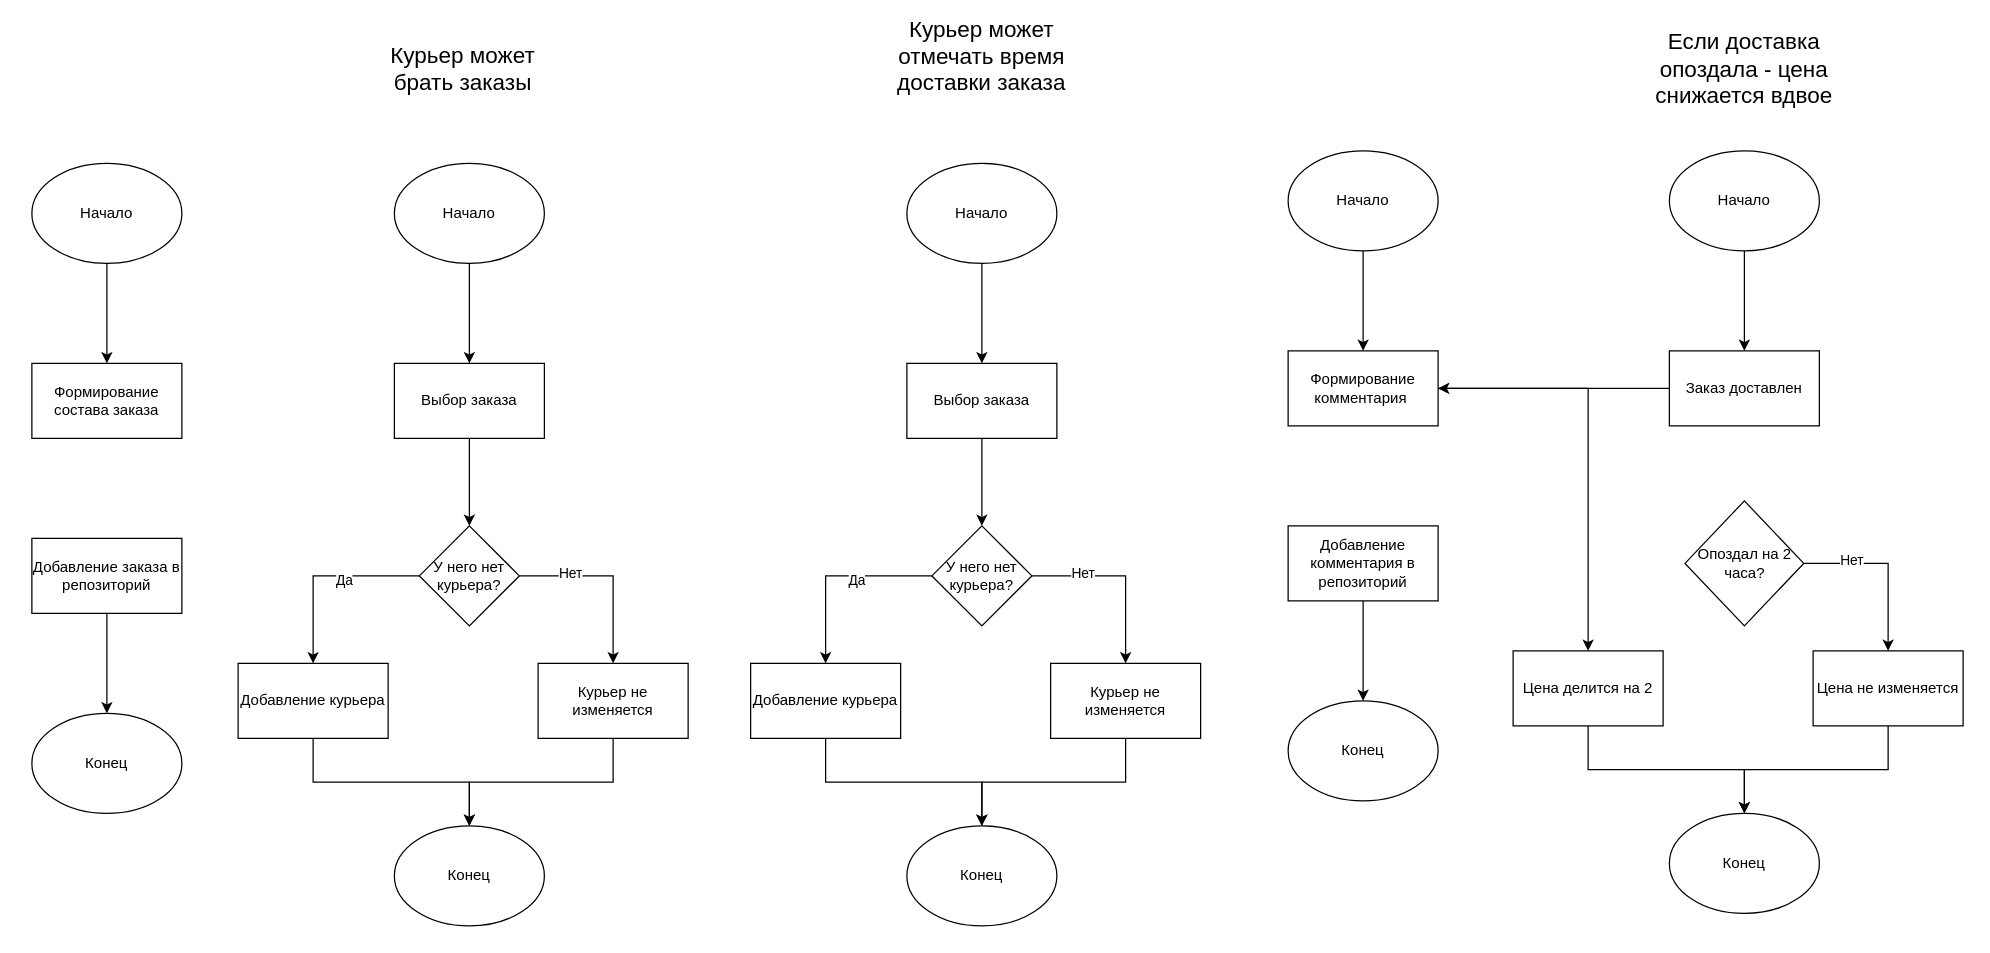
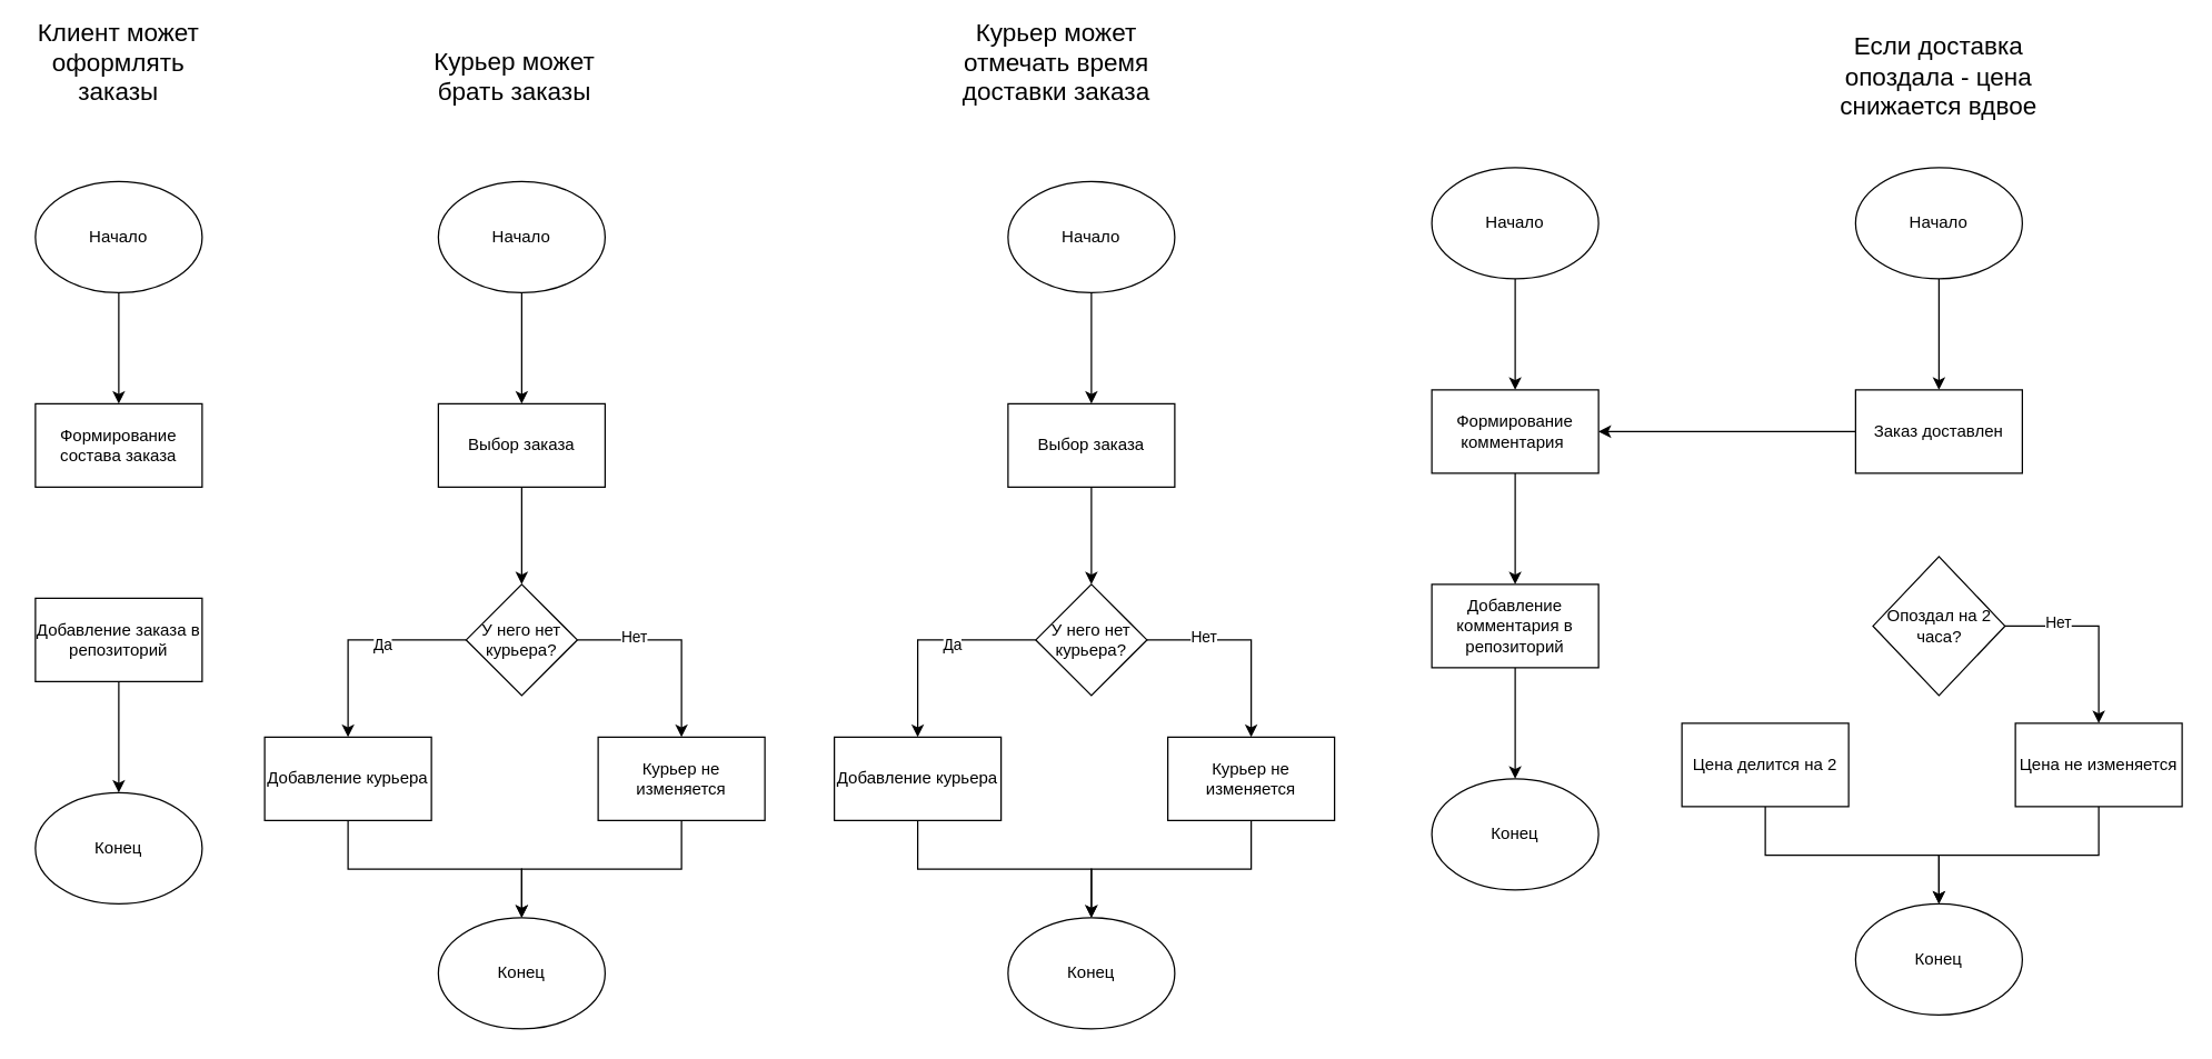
  <mxCell id="0" />
  <mxCell id="1" parent="0" />
+ <mxCell id="2" value="&lt;font style=&quot;font-size: 18px;&quot;&gt;Клиент может оформлять заказы&lt;/font&gt;" style="text;html=1;align=center;verticalAlign=middle;whiteSpace=wrap;rounded=0;" vertex="1" parent="1"><mxGeometry x="20" y="20" width="130" height="50" as="geometry" /></mxCell>
  <mxCell id="3" value="&lt;font style=&quot;font-size: 18px;&quot;&gt;Курьер может брать заказы&lt;/font&gt;" style="text;html=1;align=center;verticalAlign=middle;whiteSpace=wrap;rounded=0;" vertex="1" parent="1"><mxGeometry x="310" y="30" width="120" height="50" as="geometry" /></mxCell>
- <mxCell id="4" value="&lt;font style=&quot;font-size: 18px;&quot;&gt;Курьер может отмечать время доставки заказа&lt;/font&gt;" style="text;html=1;align=center;verticalAlign=middle;whiteSpace=wrap;rounded=0;" vertex="1" parent="1"><mxGeometry x="710" y="20" width="150" height="50" as="geometry" /></mxCell>
+ <mxCell id="4" value="&lt;font style=&quot;font-size: 18px;&quot;&gt;Курьер может отмечать время доставки заказа&lt;/font&gt;" style="text;html=1;align=center;verticalAlign=middle;whiteSpace=wrap;rounded=0;" vertex="1" parent="1"><mxGeometry x="685" y="20" width="150" height="50" as="geometry" /></mxCell>
  <mxCell id="5" value="&lt;font style=&quot;font-size: 18px;&quot;&gt;Если доставка опоздала - цена снижается вдвое&lt;/font&gt;" style="text;html=1;align=center;verticalAlign=middle;whiteSpace=wrap;rounded=0;" vertex="1" parent="1"><mxGeometry x="1315" y="30" width="160" height="50" as="geometry" /></mxCell>
  <mxCell id="6" style="edgeStyle=orthogonalEdgeStyle;rounded=0;orthogonalLoop=1;jettySize=auto;html=1;exitX=0.5;exitY=1;exitDx=0;exitDy=0;" edge="1" parent="1" source="7" target="8"><mxGeometry relative="1" as="geometry" /></mxCell>
  <mxCell id="7" value="Начало" style="ellipse;whiteSpace=wrap;html=1;" vertex="1" parent="1"><mxGeometry x="25" y="130" width="120" height="80" as="geometry" /></mxCell>
  <mxCell id="8" value="Формирование состава заказа" style="rounded=0;whiteSpace=wrap;html=1;" vertex="1" parent="1"><mxGeometry x="25" y="290" width="120" height="60" as="geometry" /></mxCell>
  <mxCell id="9" style="edgeStyle=orthogonalEdgeStyle;rounded=0;orthogonalLoop=1;jettySize=auto;html=1;entryX=0.5;entryY=0;entryDx=0;entryDy=0;" edge="1" parent="1" source="10" target="11"><mxGeometry relative="1" as="geometry" /></mxCell>
  <mxCell id="10" value="Добавление заказа в репозиторий" style="rounded=0;whiteSpace=wrap;html=1;" vertex="1" parent="1"><mxGeometry x="25" y="430" width="120" height="60" as="geometry" /></mxCell>
  <mxCell id="11" value="Конец" style="ellipse;whiteSpace=wrap;html=1;" vertex="1" parent="1"><mxGeometry x="25" y="570" width="120" height="80" as="geometry" /></mxCell>
  <mxCell id="12" style="edgeStyle=orthogonalEdgeStyle;rounded=0;orthogonalLoop=1;jettySize=auto;html=1;entryX=0.5;entryY=0;entryDx=0;entryDy=0;" edge="1" parent="1" source="13" target="15"><mxGeometry relative="1" as="geometry" /></mxCell>
  <mxCell id="13" value="Начало" style="ellipse;whiteSpace=wrap;html=1;" vertex="1" parent="1"><mxGeometry x="315" y="130" width="120" height="80" as="geometry" /></mxCell>
  <mxCell id="14" style="edgeStyle=orthogonalEdgeStyle;rounded=0;orthogonalLoop=1;jettySize=auto;html=1;entryX=0.5;entryY=0;entryDx=0;entryDy=0;" edge="1" parent="1" source="15" target="18"><mxGeometry relative="1" as="geometry" /></mxCell>
  <mxCell id="15" value="Выбор заказа" style="rounded=0;whiteSpace=wrap;html=1;" vertex="1" parent="1"><mxGeometry x="315" y="290" width="120" height="60" as="geometry" /></mxCell>
  <mxCell id="16" style="edgeStyle=orthogonalEdgeStyle;rounded=0;orthogonalLoop=1;jettySize=auto;html=1;" edge="1" parent="1" source="18" target="20"><mxGeometry relative="1" as="geometry" /></mxCell>
  <mxCell id="17" value="Да" style="edgeLabel;html=1;align=center;verticalAlign=middle;resizable=0;points=[];" vertex="1" connectable="0" parent="16"><mxGeometry x="-0.213" y="3" relative="1" as="geometry"><mxPoint as="offset" /></mxGeometry></mxCell>
  <mxCell id="18" value="У него нет курьера?" style="rhombus;whiteSpace=wrap;html=1;" vertex="1" parent="1"><mxGeometry x="335" y="420" width="80" height="80" as="geometry" /></mxCell>
  <mxCell id="19" style="edgeStyle=orthogonalEdgeStyle;rounded=0;orthogonalLoop=1;jettySize=auto;html=1;entryX=0.5;entryY=0;entryDx=0;entryDy=0;exitX=0.5;exitY=1;exitDx=0;exitDy=0;" edge="1" parent="1" source="20" target="25"><mxGeometry relative="1" as="geometry" /></mxCell>
  <mxCell id="20" value="Добавление курьера" style="rounded=0;whiteSpace=wrap;html=1;" vertex="1" parent="1"><mxGeometry x="190" y="530" width="120" height="60" as="geometry" /></mxCell>
  <mxCell id="21" style="edgeStyle=orthogonalEdgeStyle;rounded=0;orthogonalLoop=1;jettySize=auto;html=1;entryX=0.5;entryY=0;entryDx=0;entryDy=0;" edge="1" parent="1" source="22" target="25"><mxGeometry relative="1" as="geometry" /></mxCell>
  <mxCell id="22" value="Курьер не изменяется" style="rounded=0;whiteSpace=wrap;html=1;" vertex="1" parent="1"><mxGeometry x="430" y="530" width="120" height="60" as="geometry" /></mxCell>
  <mxCell id="23" style="edgeStyle=orthogonalEdgeStyle;rounded=0;orthogonalLoop=1;jettySize=auto;html=1;entryX=0.5;entryY=0;entryDx=0;entryDy=0;" edge="1" parent="1" source="18" target="22"><mxGeometry relative="1" as="geometry" /></mxCell>
  <mxCell id="24" value="Нет" style="edgeLabel;html=1;align=center;verticalAlign=middle;resizable=0;points=[];" vertex="1" connectable="0" parent="23"><mxGeometry x="-0.448" y="3" relative="1" as="geometry"><mxPoint as="offset" /></mxGeometry></mxCell>
  <mxCell id="25" value="Конец" style="ellipse;whiteSpace=wrap;html=1;" vertex="1" parent="1"><mxGeometry x="315" y="660" width="120" height="80" as="geometry" /></mxCell>
  <mxCell id="26" style="edgeStyle=orthogonalEdgeStyle;rounded=0;orthogonalLoop=1;jettySize=auto;html=1;entryX=0.5;entryY=0;entryDx=0;entryDy=0;" edge="1" parent="1" source="27" target="29"><mxGeometry relative="1" as="geometry" /></mxCell>
  <mxCell id="27" value="Начало" style="ellipse;whiteSpace=wrap;html=1;" vertex="1" parent="1"><mxGeometry x="725" y="130" width="120" height="80" as="geometry" /></mxCell>
  <mxCell id="28" style="edgeStyle=orthogonalEdgeStyle;rounded=0;orthogonalLoop=1;jettySize=auto;html=1;entryX=0.5;entryY=0;entryDx=0;entryDy=0;" edge="1" parent="1" source="29" target="32"><mxGeometry relative="1" as="geometry" /></mxCell>
  <mxCell id="29" value="Выбор заказа" style="rounded=0;whiteSpace=wrap;html=1;" vertex="1" parent="1"><mxGeometry x="725" y="290" width="120" height="60" as="geometry" /></mxCell>
  <mxCell id="30" style="edgeStyle=orthogonalEdgeStyle;rounded=0;orthogonalLoop=1;jettySize=auto;html=1;" edge="1" parent="1" source="32" target="34"><mxGeometry relative="1" as="geometry" /></mxCell>
  <mxCell id="31" value="Да" style="edgeLabel;html=1;align=center;verticalAlign=middle;resizable=0;points=[];" vertex="1" connectable="0" parent="30"><mxGeometry x="-0.213" y="3" relative="1" as="geometry"><mxPoint as="offset" /></mxGeometry></mxCell>
  <mxCell id="32" value="У него нет курьера?" style="rhombus;whiteSpace=wrap;html=1;" vertex="1" parent="1"><mxGeometry x="745" y="420" width="80" height="80" as="geometry" /></mxCell>
  <mxCell id="33" style="edgeStyle=orthogonalEdgeStyle;rounded=0;orthogonalLoop=1;jettySize=auto;html=1;entryX=0.5;entryY=0;entryDx=0;entryDy=0;exitX=0.5;exitY=1;exitDx=0;exitDy=0;" edge="1" parent="1" source="34" target="39"><mxGeometry relative="1" as="geometry" /></mxCell>
  <mxCell id="34" value="Добавление курьера" style="rounded=0;whiteSpace=wrap;html=1;" vertex="1" parent="1"><mxGeometry x="600" y="530" width="120" height="60" as="geometry" /></mxCell>
  <mxCell id="35" style="edgeStyle=orthogonalEdgeStyle;rounded=0;orthogonalLoop=1;jettySize=auto;html=1;entryX=0.5;entryY=0;entryDx=0;entryDy=0;" edge="1" parent="1" source="36" target="39"><mxGeometry relative="1" as="geometry" /></mxCell>
  <mxCell id="36" value="Курьер не изменяется" style="rounded=0;whiteSpace=wrap;html=1;" vertex="1" parent="1"><mxGeometry x="840" y="530" width="120" height="60" as="geometry" /></mxCell>
  <mxCell id="37" style="edgeStyle=orthogonalEdgeStyle;rounded=0;orthogonalLoop=1;jettySize=auto;html=1;entryX=0.5;entryY=0;entryDx=0;entryDy=0;" edge="1" parent="1" source="32" target="36"><mxGeometry relative="1" as="geometry" /></mxCell>
  <mxCell id="38" value="Нет" style="edgeLabel;html=1;align=center;verticalAlign=middle;resizable=0;points=[];" vertex="1" connectable="0" parent="37"><mxGeometry x="-0.448" y="3" relative="1" as="geometry"><mxPoint as="offset" /></mxGeometry></mxCell>
  <mxCell id="39" value="Конец" style="ellipse;whiteSpace=wrap;html=1;" vertex="1" parent="1"><mxGeometry x="725" y="660" width="120" height="80" as="geometry" /></mxCell>
  <mxCell id="40" style="edgeStyle=orthogonalEdgeStyle;rounded=0;orthogonalLoop=1;jettySize=auto;html=1;exitX=0.5;exitY=1;exitDx=0;exitDy=0;" edge="1" parent="1" source="41" target="43"><mxGeometry relative="1" as="geometry" /></mxCell>
  <mxCell id="41" value="Начало" style="ellipse;whiteSpace=wrap;html=1;" vertex="1" parent="1"><mxGeometry x="1030" y="120" width="120" height="80" as="geometry" /></mxCell>
- <mxCell id="42" style="edgeStyle=orthogonalEdgeStyle;rounded=0;orthogonalLoop=1;jettySize=auto;html=1;" edge="1" parent="1" source="43" target="53"><mxGeometry relative="1" as="geometry" /></mxCell>
+ <mxCell id="42" style="edgeStyle=orthogonalEdgeStyle;rounded=0;orthogonalLoop=1;jettySize=auto;html=1;entryX=0.5;entryY=0;entryDx=0;entryDy=0;" edge="1" parent="1" source="43" target="45"><mxGeometry relative="1" as="geometry" /></mxCell>
  <mxCell id="43" value="Формирование комментария&amp;nbsp;" style="rounded=0;whiteSpace=wrap;html=1;" vertex="1" parent="1"><mxGeometry x="1030" y="280" width="120" height="60" as="geometry" /></mxCell>
  <mxCell id="44" style="edgeStyle=orthogonalEdgeStyle;rounded=0;orthogonalLoop=1;jettySize=auto;html=1;entryX=0.5;entryY=0;entryDx=0;entryDy=0;" edge="1" parent="1" source="45" target="46"><mxGeometry relative="1" as="geometry" /></mxCell>
  <mxCell id="45" value="Добавление комментария в репозиторий" style="rounded=0;whiteSpace=wrap;html=1;" vertex="1" parent="1"><mxGeometry x="1030" y="420" width="120" height="60" as="geometry" /></mxCell>
  <mxCell id="46" value="Конец" style="ellipse;whiteSpace=wrap;html=1;" vertex="1" parent="1"><mxGeometry x="1030" y="560" width="120" height="80" as="geometry" /></mxCell>
  <mxCell id="47" style="edgeStyle=orthogonalEdgeStyle;rounded=0;orthogonalLoop=1;jettySize=auto;html=1;entryX=0.5;entryY=0;entryDx=0;entryDy=0;" edge="1" parent="1" source="48" target="50"><mxGeometry relative="1" as="geometry" /></mxCell>
  <mxCell id="48" value="Начало" style="ellipse;whiteSpace=wrap;html=1;" vertex="1" parent="1"><mxGeometry x="1335" y="120" width="120" height="80" as="geometry" /></mxCell>
  <mxCell id="49" style="edgeStyle=orthogonalEdgeStyle;rounded=0;orthogonalLoop=1;jettySize=auto;html=1;" edge="1" parent="1" source="50" target="43"><mxGeometry relative="1" as="geometry" /></mxCell>
  <mxCell id="50" value="Заказ доставлен" style="rounded=0;whiteSpace=wrap;html=1;" vertex="1" parent="1"><mxGeometry x="1335" y="280" width="120" height="60" as="geometry" /></mxCell>
  <mxCell id="51" value="Опоздал на 2 часа?" style="rhombus;whiteSpace=wrap;html=1;" vertex="1" parent="1"><mxGeometry x="1347.5" y="400" width="95" height="100" as="geometry" /></mxCell>
  <mxCell id="52" style="edgeStyle=orthogonalEdgeStyle;rounded=0;orthogonalLoop=1;jettySize=auto;html=1;entryX=0.5;entryY=0;entryDx=0;entryDy=0;exitX=0.5;exitY=1;exitDx=0;exitDy=0;" edge="1" parent="1" source="53" target="58"><mxGeometry relative="1" as="geometry" /></mxCell>
  <mxCell id="53" value="Цена делится на 2" style="rounded=0;whiteSpace=wrap;html=1;" vertex="1" parent="1"><mxGeometry x="1210" y="520" width="120" height="60" as="geometry" /></mxCell>
  <mxCell id="54" style="edgeStyle=orthogonalEdgeStyle;rounded=0;orthogonalLoop=1;jettySize=auto;html=1;entryX=0.5;entryY=0;entryDx=0;entryDy=0;" edge="1" parent="1" source="55" target="58"><mxGeometry relative="1" as="geometry" /></mxCell>
  <mxCell id="55" value="Цена не изменяется" style="rounded=0;whiteSpace=wrap;html=1;" vertex="1" parent="1"><mxGeometry x="1450" y="520" width="120" height="60" as="geometry" /></mxCell>
  <mxCell id="56" style="edgeStyle=orthogonalEdgeStyle;rounded=0;orthogonalLoop=1;jettySize=auto;html=1;entryX=0.5;entryY=0;entryDx=0;entryDy=0;" edge="1" parent="1" source="51" target="55"><mxGeometry relative="1" as="geometry" /></mxCell>
  <mxCell id="57" value="Нет" style="edgeLabel;html=1;align=center;verticalAlign=middle;resizable=0;points=[];" vertex="1" connectable="0" parent="56"><mxGeometry x="-0.448" y="3" relative="1" as="geometry"><mxPoint as="offset" /></mxGeometry></mxCell>
  <mxCell id="58" value="Конец" style="ellipse;whiteSpace=wrap;html=1;" vertex="1" parent="1"><mxGeometry x="1335" y="650" width="120" height="80" as="geometry" /></mxCell>
